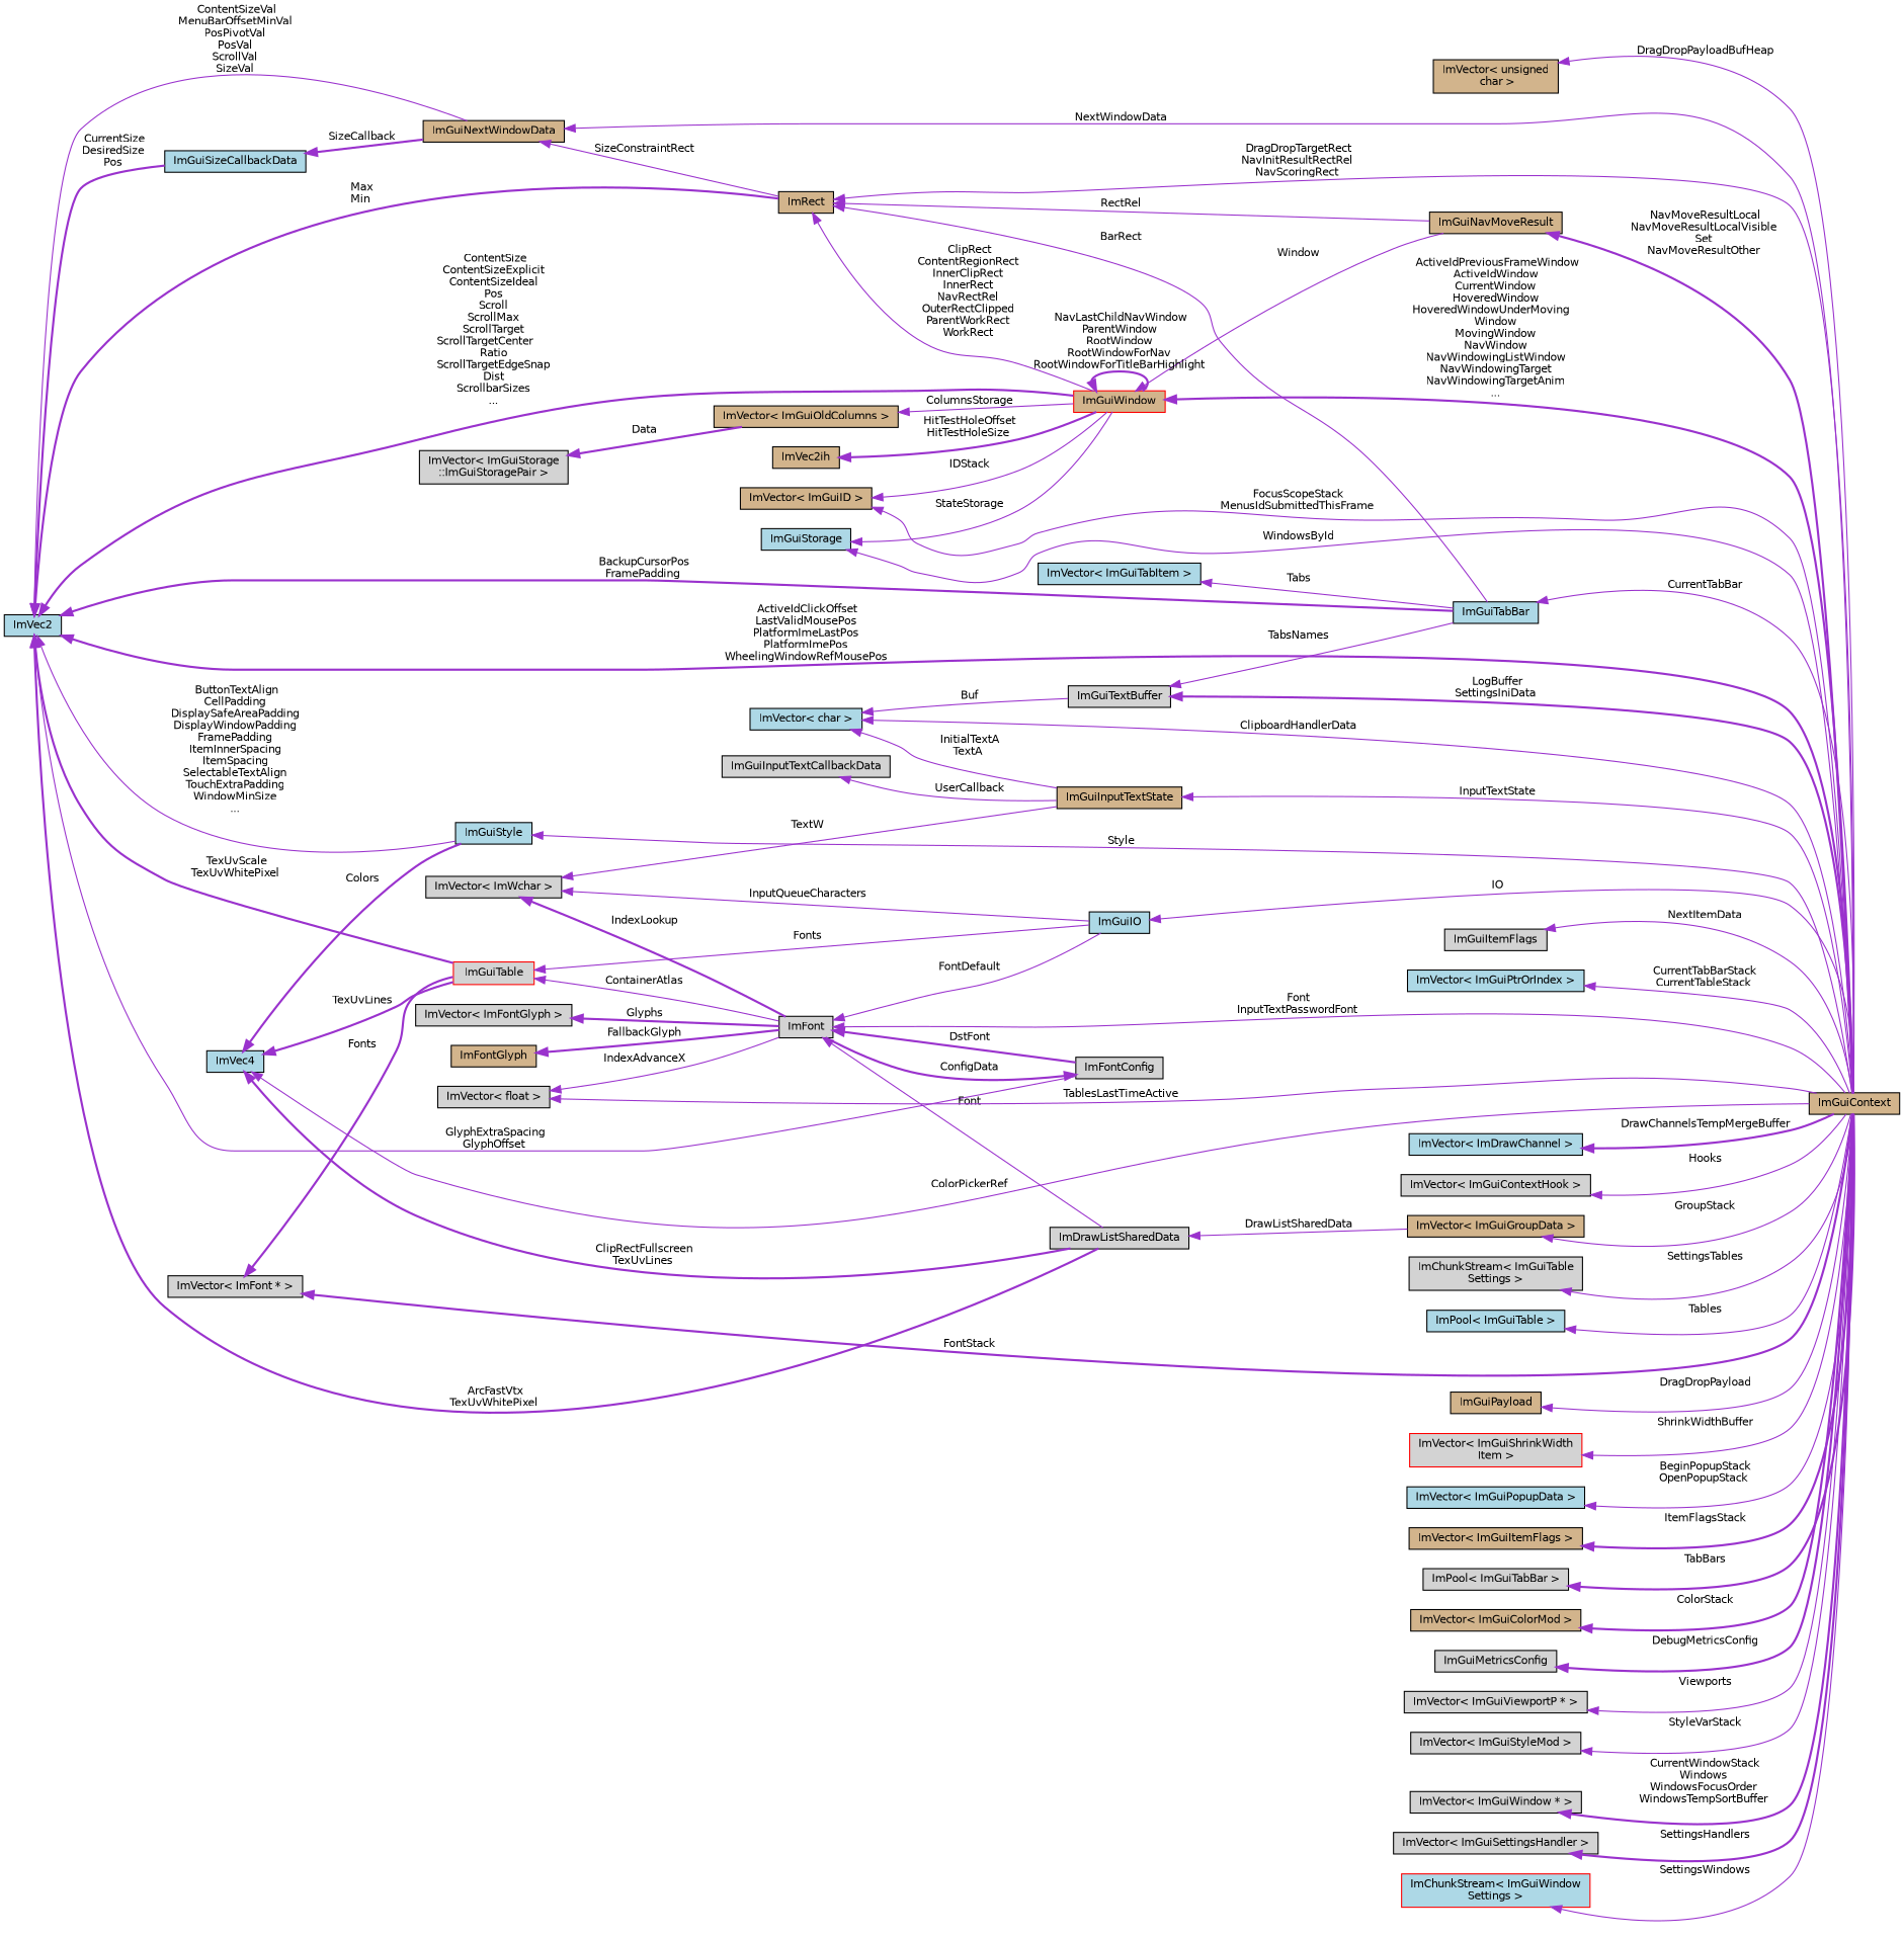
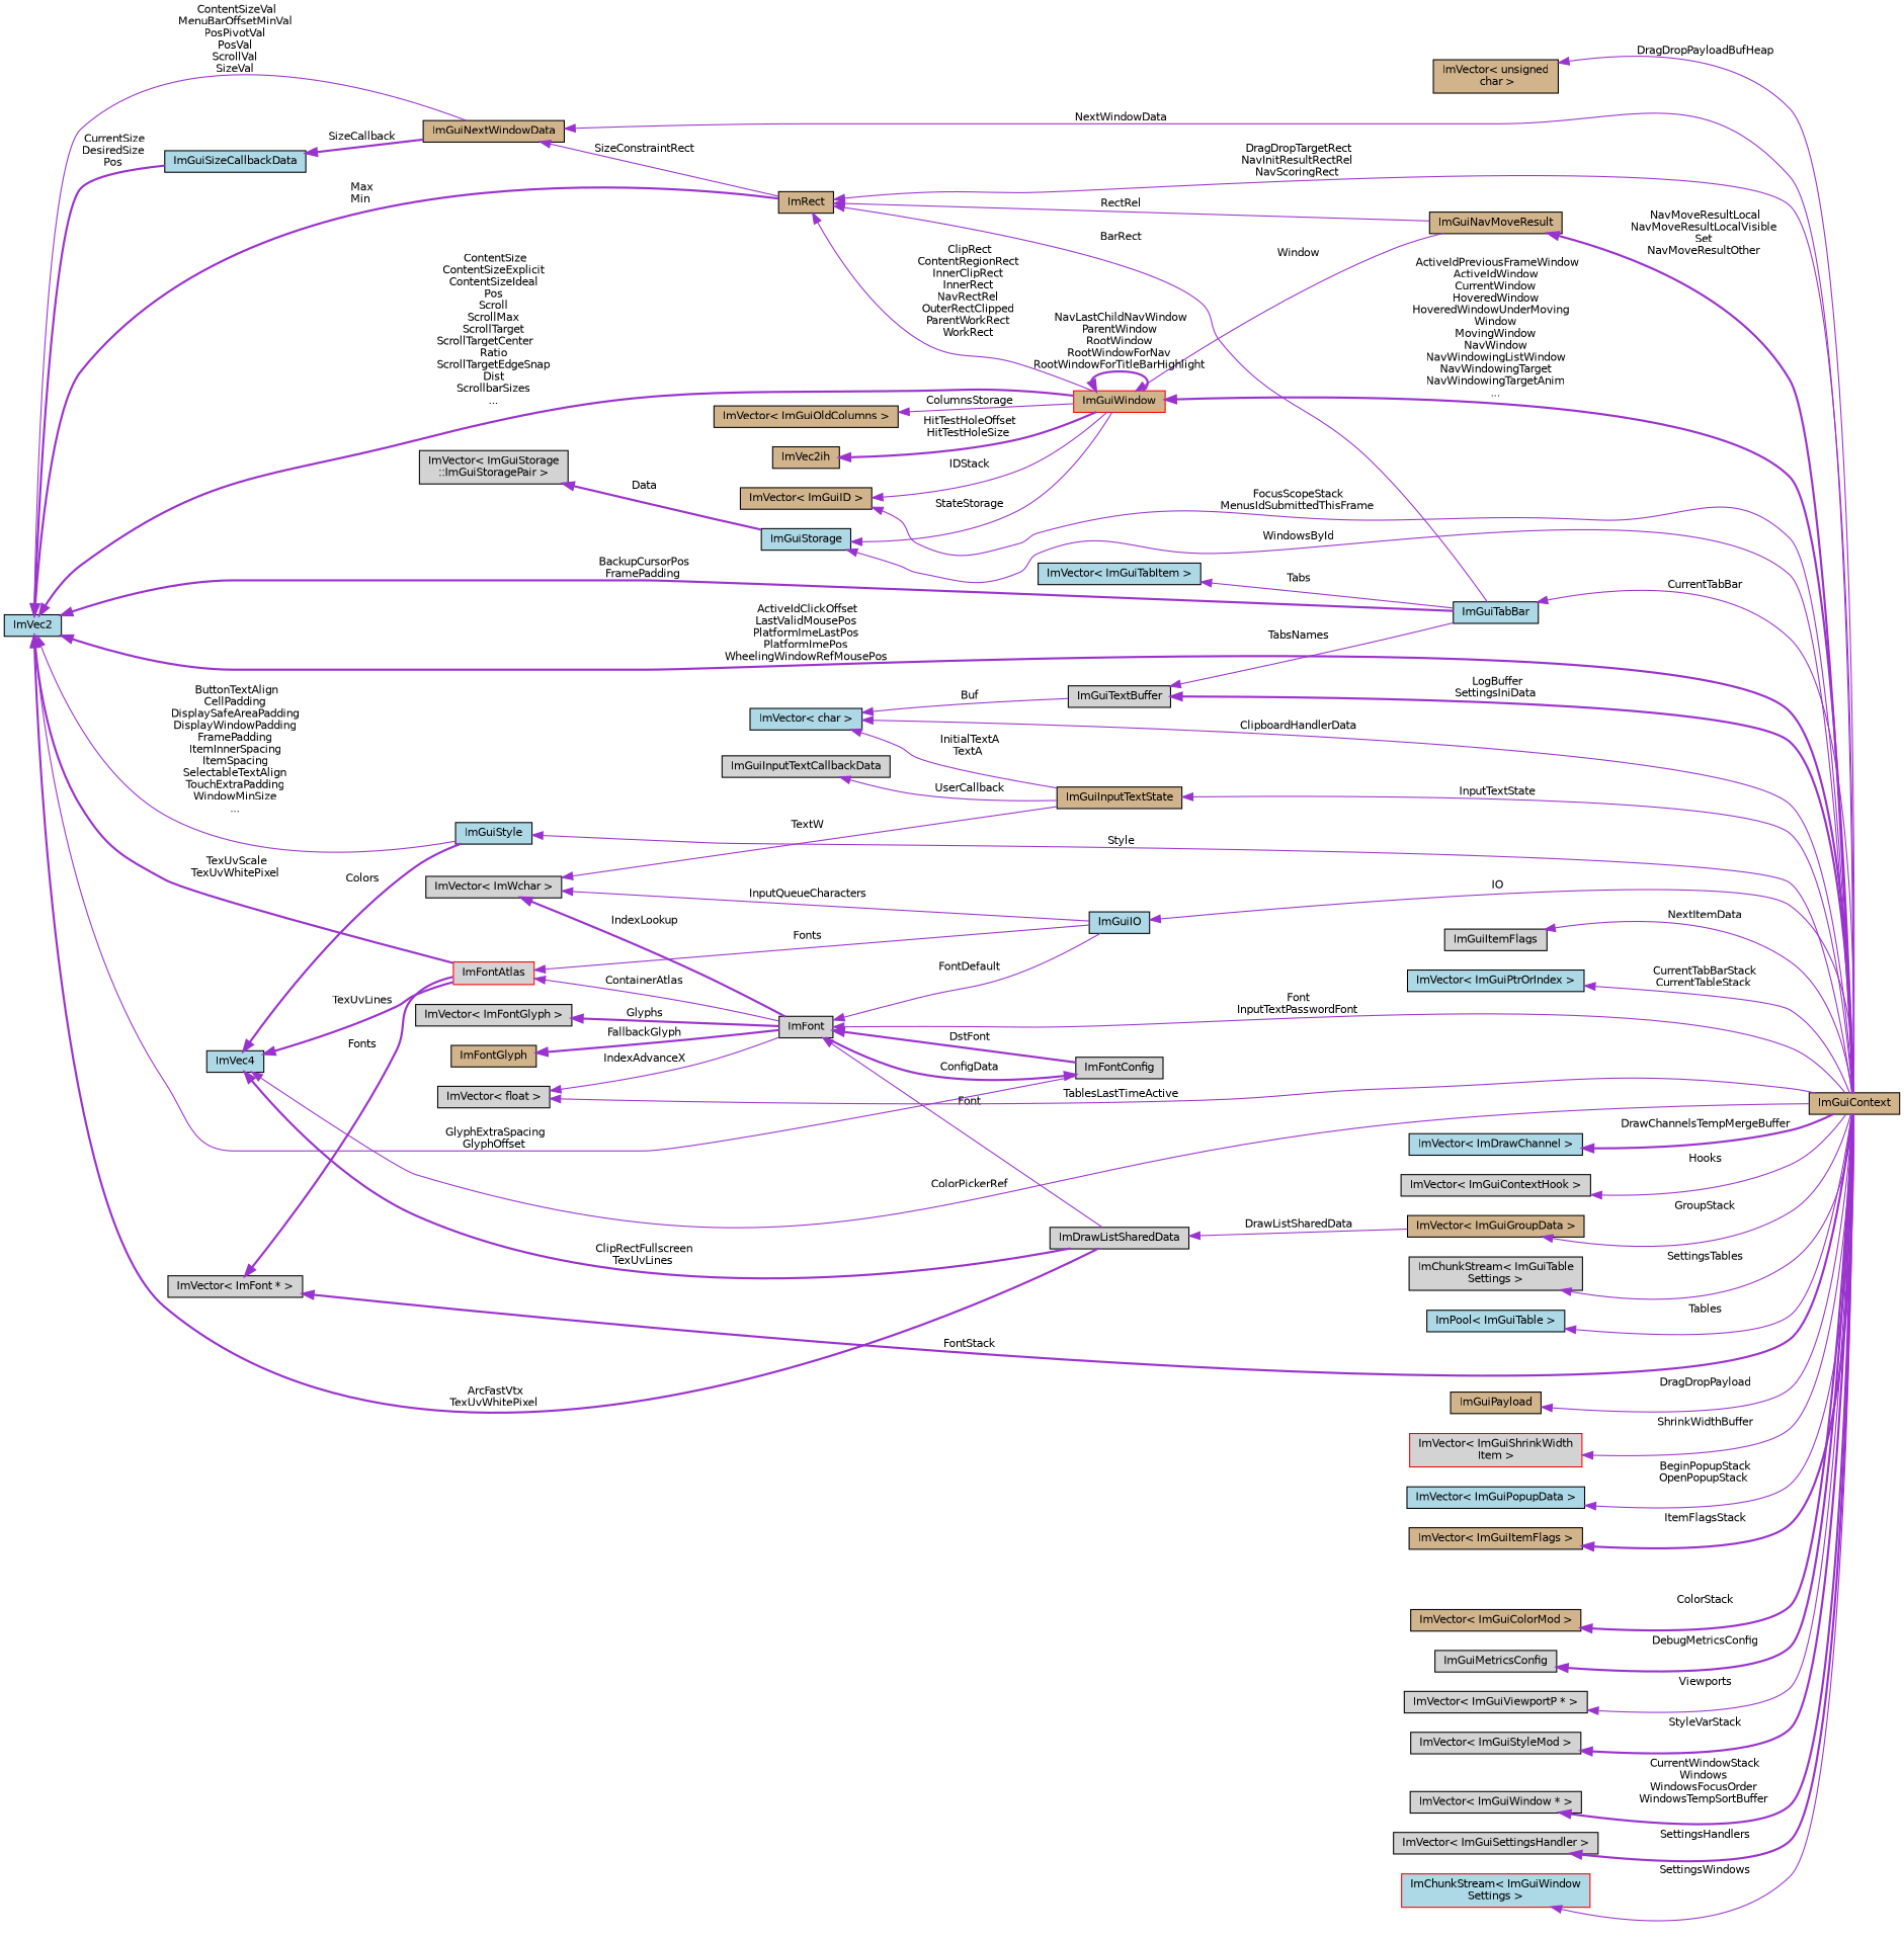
  digraph {
    rankdir=LR
    node [color=black fillcolor=lightgrey fontname=Helvetica fontsize=10 shape=record style=filled]
    edge [color=darkorchid3 dir=back fontname=Helvetica fontsize=10 labelfontname=Helvetica labelfontsize=10 style=solid]
    n1 [fillcolor=tan fontcolor=black height=0.2 label=ImGuiContext width=0.4]
    n2 [fillcolor=tan height=0.2 label="ImVector\< unsigned\l char \>" width=0.4]
    n3 [fillcolor=tan height=0.2 label=ImGuiNavMoveResult width=0.4]
    n4 [fillcolor=tan height=0.2 label=ImRect width=0.4]
    n5 [color=red fillcolor=tan height=0.2 label=ImGuiWindow width=0.4]
    n6 [fillcolor=lightblue height=0.2 label=ImGuiTabBar width=0.4]
    n7 [fillcolor=tan height=0.2 label=ImGuiNextWindowData width=0.4]
    n8 [fillcolor=lightblue height=0.2 label=ImVec2 width=0.4]
-   n9 [color=red height=0.2 label=ImGuiTable width=0.4]
+   n9 [color=red height=0.2 label=ImFontAtlas width=0.4]
    n10 [height=0.2 label=ImFontConfig width=0.4]
    n11 [height=0.2 label=ImDrawListSharedData width=0.4]
    n12 [fillcolor=lightblue height=0.2 label=ImGuiStyle width=0.4]
    n13 [fillcolor=lightblue height=0.2 label=ImGuiSizeCallbackData width=0.4]
    n14 [fillcolor=lightblue height=0.2 label=ImGuiIO width=0.4]
    n15 [height=0.2 label=ImFont width=0.4]
    n16 [fillcolor=tan height=0.2 label="ImVector\< ImGuiGroupData \>" width=0.4]
    n17 [fillcolor=tan height=0.2 label=ImVec2ih width=0.4]
    n18 [fillcolor=lightblue height=0.2 label=ImGuiStorage width=0.4]
    n19 [height=0.2 label="ImVector\< ImGuiStorage\l::ImGuiStoragePair \>" width=0.4]
    n20 [fillcolor=tan height=0.2 label="ImVector\< ImGuiOldColumns \>" width=0.4]
    n21 [fillcolor=tan height=0.2 label="ImVector\< ImGuiID \>" width=0.4]
    n22 [height=0.2 label="ImVector\< ImFont * \>" width=0.4]
    n23 [height=0.2 label=ImGuiItemFlags width=0.4]
    n24 [fillcolor=lightblue height=0.2 label="ImVector\< ImGuiPtrOrIndex \>" width=0.4]
    n25 [fillcolor=tan height=0.2 label=ImGuiInputTextState width=0.4]
    n26 [height=0.2 label=ImGuiInputTextCallbackData width=0.4]
    n27 [fillcolor=lightblue height=0.2 label="ImVector\< char \>" width=0.4]
    n28 [height=0.2 label=ImGuiTextBuffer width=0.4]
    n29 [height=0.2 label="ImVector\< ImWchar \>" width=0.4]
    n30 [fillcolor=lightblue height=0.2 label="ImVector\< ImDrawChannel \>" width=0.4]
    n31 [height=0.2 label="ImVector\< ImGuiContextHook \>" width=0.4]
    n32 [fillcolor=lightblue height=0.2 label=ImVec4 width=0.4]
    n33 [fillcolor=lightblue height=0.2 label="ImVector\< ImGuiTabItem \>" width=0.4]
    n34 [height=0.2 label="ImChunkStream\< ImGuiTable\lSettings \>" width=0.4]
    n35 [fillcolor=lightblue height=0.2 label="ImPool\< ImGuiTable \>" width=0.4]
    n36 [height=0.2 label="ImVector\< ImFontGlyph \>" width=0.4]
    n37 [fillcolor=tan height=0.2 label=ImFontGlyph width=0.4]
    n38 [height=0.2 label="ImVector\< float \>" width=0.4]
    n39 [fillcolor=tan height=0.2 label=ImGuiPayload width=0.4]
    n40 [color=red height=0.2 label="ImVector\< ImGuiShrinkWidth\lItem \>" width=0.4]
    n41 [fillcolor=lightblue height=0.2 label="ImVector\< ImGuiPopupData \>" width=0.4]
    n42 [fillcolor=tan height=0.2 label="ImVector\< ImGuiItemFlags \>" width=0.4]
-   n43 [height=0.2 label="ImPool\< ImGuiTabBar \>" width=0.4]
    n44 [fillcolor=tan height=0.2 label="ImVector\< ImGuiColorMod \>" width=0.4]
    n45 [height=0.2 label=ImGuiMetricsConfig width=0.4]
    n46 [height=0.2 label="ImVector\< ImGuiViewportP * \>" width=0.4]
    n47 [height=0.2 label="ImVector\< ImGuiStyleMod \>" width=0.4]
    n48 [height=0.2 label="ImVector\< ImGuiWindow * \>" width=0.4]
    n49 [height=0.2 label="ImVector\< ImGuiSettingsHandler \>" width=0.4]
    n50 [color=red fillcolor=lightblue height=0.2 label="ImChunkStream\< ImGuiWindow\lSettings \>" width=0.4]
    n2 -> n1 [label=" DragDropPayloadBufHeap"]
    n3 -> n1 [label=" NavMoveResultLocal\nNavMoveResultLocalVisible\lSet\nNavMoveResultOther" style=bold]
    n4 -> n1 [label=" DragDropTargetRect\nNavInitResultRectRel\nNavScoringRect"]
    n4 -> n3 [label=" RectRel"]
    n4 -> n5 [label=" ClipRect\nContentRegionRect\nInnerClipRect\nInnerRect\nNavRectRel\nOuterRectClipped\nParentWorkRect\nWorkRect"]
    n4 -> n6 [label=" BarRect"]
    n5 -> n1 [label=" ActiveIdPreviousFrameWindow\nActiveIdWindow\nCurrentWindow\nHoveredWindow\nHoveredWindowUnderMoving\lWindow\nMovingWindow\nNavWindow\nNavWindowingListWindow\nNavWindowingTarget\nNavWindowingTargetAnim\n..." style=bold]
    n5 -> n3 [label=" Window"]
    n5 -> n5 [label=" NavLastChildNavWindow\nParentWindow\nRootWindow\nRootWindowForNav\nRootWindowForTitleBarHighlight" style=bold]
    n6 -> n1 [label=" CurrentTabBar"]
    n7 -> n1 [label=" NextWindowData"]
    n7 -> n4 [label=" SizeConstraintRect"]
    n8 -> n1 [label=" ActiveIdClickOffset\nLastValidMousePos\nPlatformImeLastPos\nPlatformImePos\nWheelingWindowRefMousePos" style=bold]
    n8 -> n4 [label=" Max\nMin" style=bold]
    n8 -> n5 [label=" ContentSize\nContentSizeExplicit\nContentSizeIdeal\nPos\nScroll\nScrollMax\nScrollTarget\nScrollTargetCenter\lRatio\nScrollTargetEdgeSnap\lDist\nScrollbarSizes\n..." style=bold]
    n8 -> n6 [label=" BackupCursorPos\nFramePadding" style=bold]
    n8 -> n7 [label=" ContentSizeVal\nMenuBarOffsetMinVal\nPosPivotVal\nPosVal\nScrollVal\nSizeVal"]
    n8 -> n9 [label=" TexUvScale\nTexUvWhitePixel" style=bold]
    n8 -> n10 [label=" GlyphExtraSpacing\nGlyphOffset"]
    n8 -> n11 [label=" ArcFastVtx\nTexUvWhitePixel" style=bold]
    n8 -> n12 [label=" ButtonTextAlign\nCellPadding\nDisplaySafeAreaPadding\nDisplayWindowPadding\nFramePadding\nItemInnerSpacing\nItemSpacing\nSelectableTextAlign\nTouchExtraPadding\nWindowMinSize\n..."]
    n8 -> n13 [label=" CurrentSize\nDesiredSize\nPos" style=bold]
    n9 -> n14 [label=" Fonts"]
    n9 -> n15 [label=" ContainerAtlas"]
    n10 -> n15 [label=" ConfigData" style=bold]
    n11 -> n16 [label=" DrawListSharedData"]
    n12 -> n1 [label=" Style"]
    n13 -> n7 [label=" SizeCallback" style=bold]
    n14 -> n1 [label=" IO"]
    n15 -> n1 [label=" Font\nInputTextPasswordFont"]
    n15 -> n10 [label=" DstFont" style=bold]
    n15 -> n11 [label=" Font"]
    n15 -> n14 [label=" FontDefault"]
    n16 -> n1 [label=" GroupStack"]
    n17 -> n5 [label=" HitTestHoleOffset\nHitTestHoleSize" style=bold]
    n18 -> n1 [label=" WindowsById"]
    n18 -> n5 [label=" StateStorage"]
-   n19 -> n20 [label=" Data" style=bold]
+   n19 -> n18 [label=" Data" style=bold]
    n20 -> n5 [label=" ColumnsStorage"]
    n21 -> n1 [label=" FocusScopeStack\nMenusIdSubmittedThisFrame"]
    n21 -> n5 [label=" IDStack"]
    n22 -> n1 [label=" FontStack" style=bold]
    n22 -> n9 [label=" Fonts" style=bold]
    n23 -> n1 [label=" NextItemData"]
    n24 -> n1 [label=" CurrentTabBarStack\nCurrentTableStack"]
    n25 -> n1 [label=" InputTextState"]
    n26 -> n25 [label=" UserCallback"]
    n27 -> n1 [label=" ClipboardHandlerData"]
    n27 -> n25 [label=" InitialTextA\nTextA"]
    n27 -> n28 [label=" Buf"]
    n28 -> n1 [label=" LogBuffer\nSettingsIniData" style=bold]
    n28 -> n6 [label=" TabsNames"]
    n29 -> n14 [label=" InputQueueCharacters"]
    n29 -> n15 [label=" IndexLookup" style=bold]
    n29 -> n25 [label=" TextW"]
    n30 -> n1 [label=" DrawChannelsTempMergeBuffer" style=bold]
    n31 -> n1 [label=" Hooks"]
    n32 -> n1 [label=" ColorPickerRef"]
    n32 -> n9 [label=" TexUvLines" style=bold]
    n32 -> n11 [label=" ClipRectFullscreen\nTexUvLines" style=bold]
    n32 -> n12 [label=" Colors" style=bold]
    n33 -> n6 [label=" Tabs"]
    n34 -> n1 [label=" SettingsTables"]
    n35 -> n1 [label=" Tables"]
    n36 -> n15 [label=" Glyphs" style=bold]
    n37 -> n15 [label=" FallbackGlyph" style=bold]
    n38 -> n1 [label=" TablesLastTimeActive"]
    n38 -> n15 [label=" IndexAdvanceX"]
    n39 -> n1 [label=" DragDropPayload"]
    n40 -> n1 [label=" ShrinkWidthBuffer"]
    n41 -> n1 [label=" BeginPopupStack\nOpenPopupStack"]
    n42 -> n1 [label=" ItemFlagsStack" style=bold]
-   n43 -> n1 [label=" TabBars" style=bold]
    n44 -> n1 [label=" ColorStack" style=bold]
    n45 -> n1 [label=" DebugMetricsConfig" style=bold]
    n46 -> n1 [label=" Viewports"]
-   n47 -> n1 [label=" StyleVarStack"]
+   n47 -> n1 [label=" StyleVarStack" style=bold]
    n48 -> n1 [label=" CurrentWindowStack\nWindows\nWindowsFocusOrder\nWindowsTempSortBuffer" style=bold]
    n49 -> n1 [label=" SettingsHandlers" style=bold]
    n50 -> n1 [label=" SettingsWindows"]
  }
